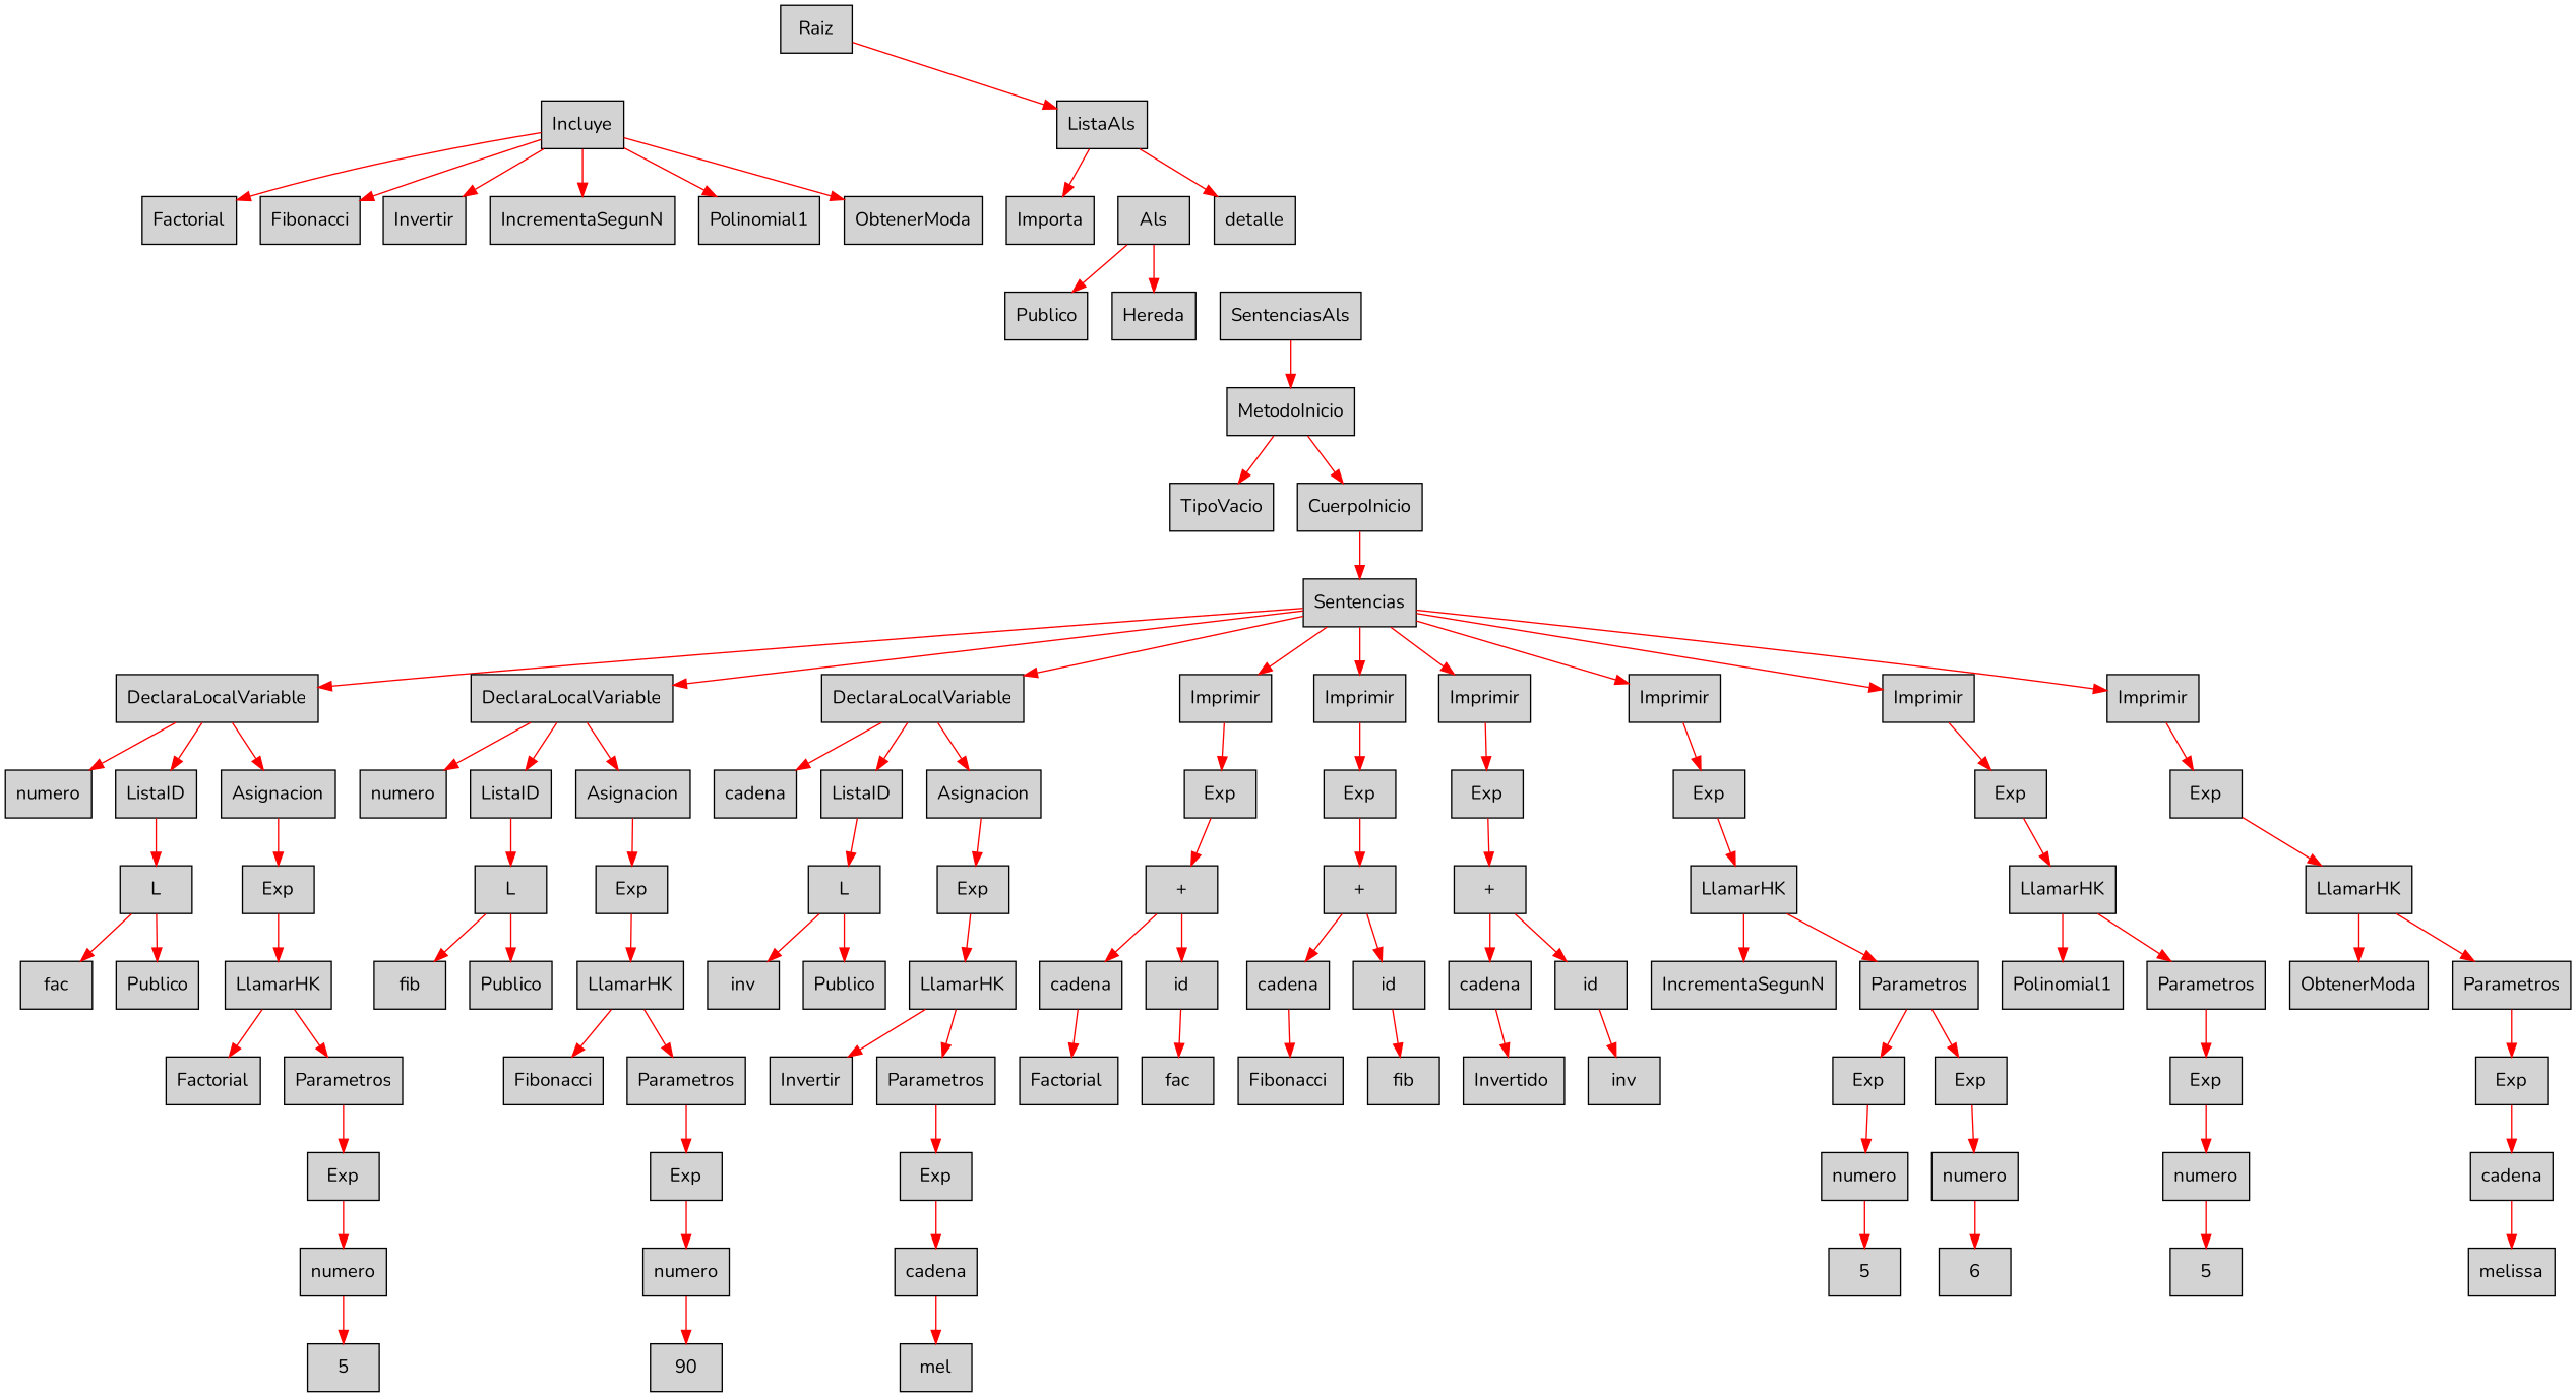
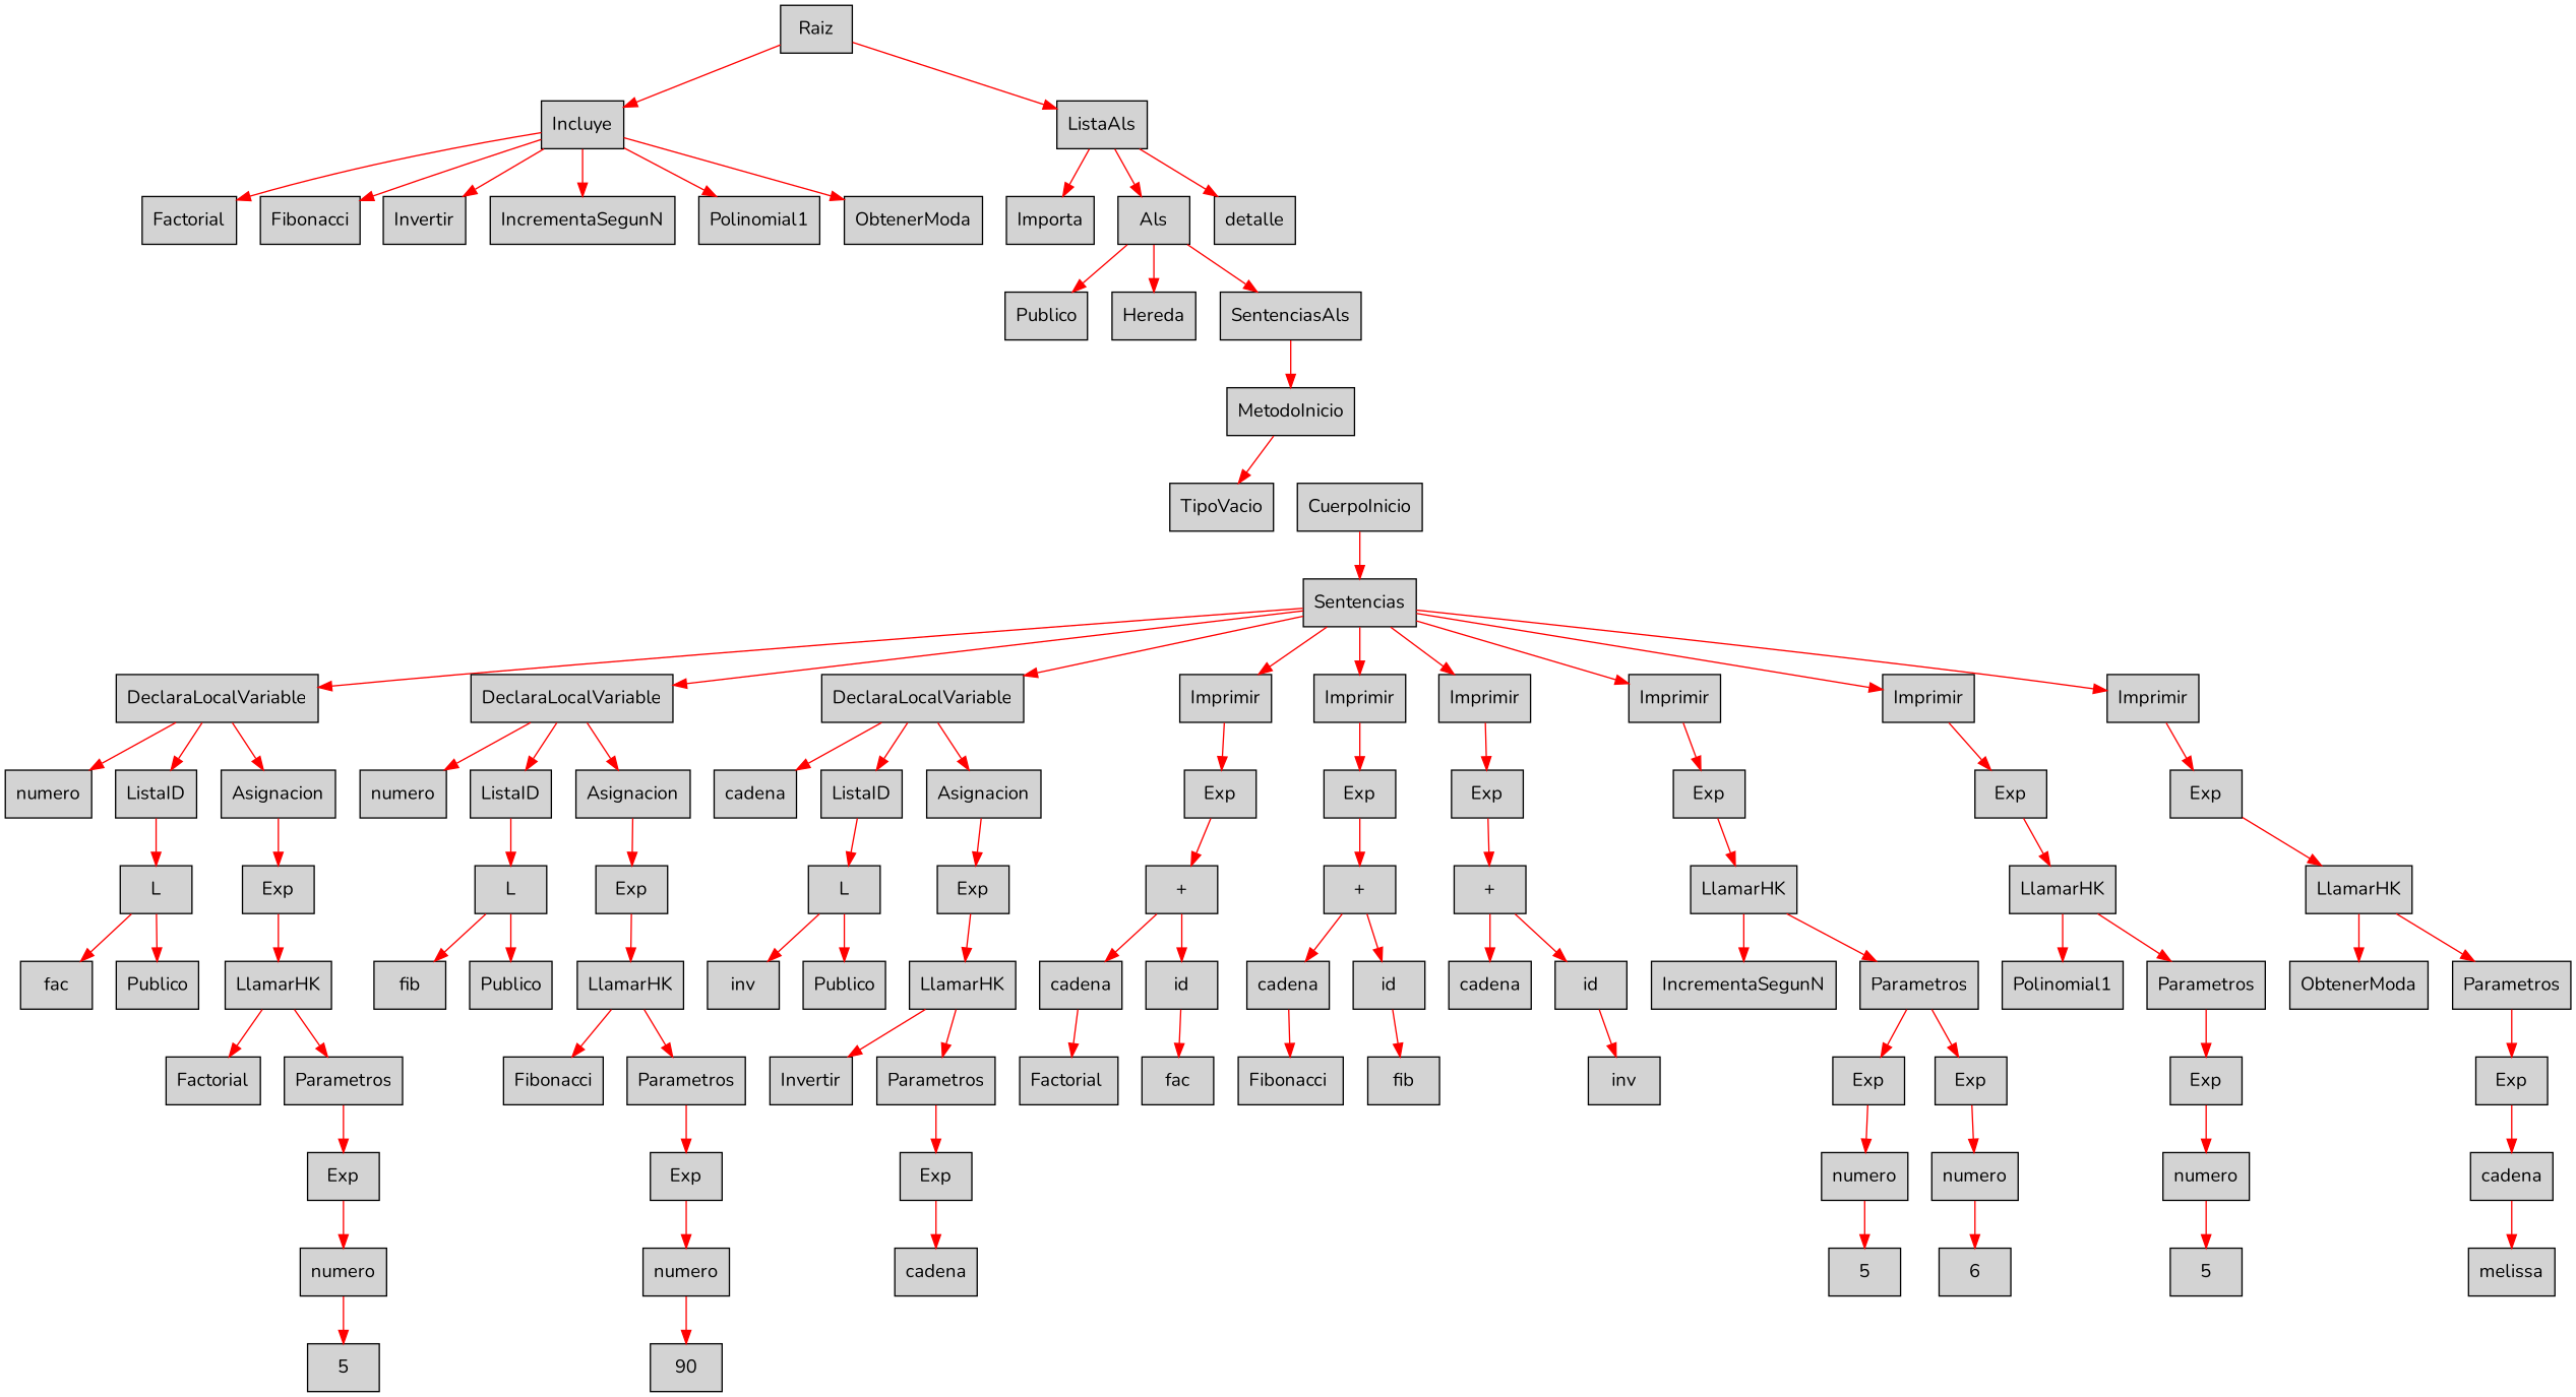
  digraph {
    fontname=Nunito
    node [fontname=Nunito shape=box style=filled]
    edge [color=red fontname=Nunito]
    n1 [label=Raiz]
    n2 [label=Incluye]
    n3 [label=ListaAls]
    n4 [label=Importa]
    n5 [label=Factorial]
    n6 [label=Fibonacci]
    n7 [label=Invertir]
    n8 [label=IncrementaSegunN]
    n9 [label=Polinomial1]
    n10 [label=ObtenerModa]
    n11 [label=Als]
    n12 [label=detalle]
    n13 [label=Publico]
    n14 [label=Hereda]
    n15 [label=SentenciasAls]
    n16 [label=MetodoInicio]
    n17 [label=TipoVacio]
    n18 [label=CuerpoInicio]
    n19 [label=Sentencias]
    n20 [label=DeclaraLocalVariable]
    n21 [label=DeclaraLocalVariable]
    n22 [label=DeclaraLocalVariable]
    n23 [label=Imprimir]
    n24 [label=Imprimir]
    n25 [label=Imprimir]
    n26 [label=Imprimir]
    n27 [label=Imprimir]
    n28 [label=Imprimir]
    n29 [label=numero]
    n30 [label=ListaID]
    n31 [label=Asignacion]
    n32 [label=numero]
    n33 [label=ListaID]
    n34 [label=Asignacion]
    n35 [label=cadena]
    n36 [label=ListaID]
    n37 [label=Asignacion]
    n38 [label=Exp]
    n39 [label=Exp]
    n40 [label=Exp]
    n41 [label=Exp]
    n42 [label=Exp]
    n43 [label=Exp]
    n44 [label=L]
    n45 [label=Exp]
    n46 [label=fac]
    n47 [label=Publico]
    n48 [label=LlamarHK]
    n49 [label=Factorial]
    n50 [label=Parametros]
    n51 [label=Exp]
    n52 [label=numero]
    n53 [label=5]
    n54 [label=L]
    n55 [label=Exp]
    n56 [label=fib]
    n57 [label=Publico]
    n58 [label=LlamarHK]
    n59 [label=Fibonacci]
    n60 [label=Parametros]
    n61 [label=Exp]
    n62 [label=numero]
    n63 [label=90]
    n64 [label=L]
    n65 [label=Exp]
    n66 [label=inv]
    n67 [label=Publico]
    n68 [label=LlamarHK]
    n69 [label=Invertir]
    n70 [label=Parametros]
    n71 [label=Exp]
    n72 [label=cadena]
-   n73 [label=mel]
    n74 [label="+"]
    n75 [label=cadena]
    n76 [label=id]
    n77 [label="Factorial "]
    n78 [label=fac]
    n79 [label="+"]
    n80 [label=cadena]
    n81 [label=id]
    n82 [label="Fibonacci "]
    n83 [label=fib]
    n84 [label="+"]
    n85 [label=cadena]
    n86 [label=id]
-   n87 [label="Invertido "]
    n88 [label=inv]
    n89 [label=LlamarHK]
    n90 [label=IncrementaSegunN]
    n91 [label=Parametros]
    n92 [label=Exp]
    n93 [label=Exp]
    n94 [label=numero]
    n95 [label=numero]
    n96 [label=5]
    n97 [label=6]
    n98 [label=LlamarHK]
    n99 [label=Polinomial1]
    n100 [label=Parametros]
    n101 [label=Exp]
    n102 [label=numero]
    n103 [label=5]
    n104 [label=LlamarHK]
    n105 [label=ObtenerModa]
    n106 [label=Parametros]
    n107 [label=Exp]
    n108 [label=cadena]
    n109 [label=melissa]
+   n1 -> n2
    n1 -> n3
    n2 -> n5
    n2 -> n6
    n2 -> n7
    n2 -> n8
    n2 -> n9
    n2 -> n10
    n3 -> n4
+   n3 -> n11
    n3 -> n12
    n11 -> n13
    n11 -> n14
+   n11 -> n15
    n15 -> n16
    n16 -> n17
-   n16 -> n18
    n18 -> n19
    n19 -> n20
    n19 -> n21
    n19 -> n22
    n19 -> n23
    n19 -> n24
    n19 -> n25
    n19 -> n26
    n19 -> n27
    n19 -> n28
    n20 -> n29
    n20 -> n30
    n20 -> n31
    n21 -> n32
    n21 -> n33
    n21 -> n34
    n22 -> n35
    n22 -> n36
    n22 -> n37
    n23 -> n38
    n24 -> n39
    n25 -> n40
    n26 -> n41
    n27 -> n42
    n28 -> n43
    n30 -> n44
    n31 -> n45
    n33 -> n54
    n34 -> n55
    n36 -> n64
    n37 -> n65
    n38 -> n74
    n39 -> n79
    n40 -> n84
    n41 -> n89
    n42 -> n98
    n43 -> n104
    n44 -> n46
    n44 -> n47
    n45 -> n48
    n48 -> n49
    n48 -> n50
    n50 -> n51
    n51 -> n52
    n52 -> n53
    n54 -> n56
    n54 -> n57
    n55 -> n58
    n58 -> n59
    n58 -> n60
    n60 -> n61
    n61 -> n62
    n62 -> n63
    n64 -> n66
    n64 -> n67
    n65 -> n68
    n68 -> n69
    n68 -> n70
    n70 -> n71
    n71 -> n72
-   n72 -> n73
    n74 -> n75
    n74 -> n76
    n75 -> n77
    n76 -> n78
    n79 -> n80
    n79 -> n81
    n80 -> n82
    n81 -> n83
    n84 -> n85
    n84 -> n86
-   n85 -> n87
    n86 -> n88
    n89 -> n90
    n89 -> n91
    n91 -> n92
    n91 -> n93
    n92 -> n94
    n93 -> n95
    n94 -> n96
    n95 -> n97
    n98 -> n99
    n98 -> n100
    n100 -> n101
    n101 -> n102
    n102 -> n103
    n104 -> n105
    n104 -> n106
    n106 -> n107
    n107 -> n108
    n108 -> n109
  }
